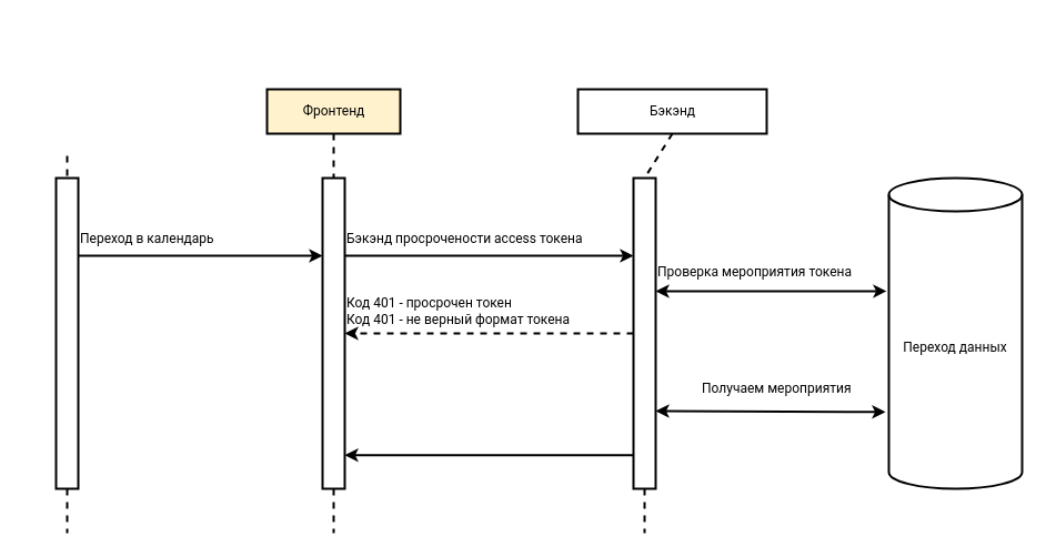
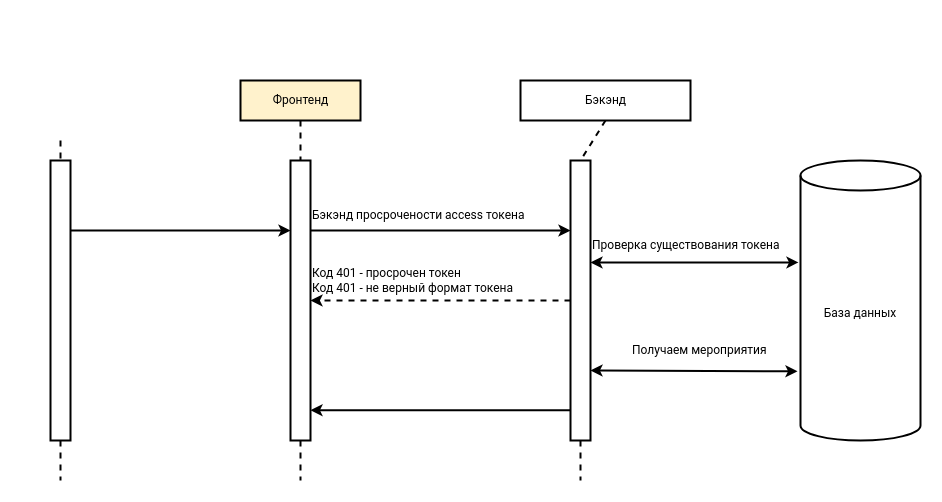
  <mxCell id="0" />
  <mxCell id="1" parent="0" />
  <mxCell id="2" style="edgeStyle=none;rounded=0;orthogonalLoop=1;jettySize=auto;html=1;exitX=0.5;exitY=1;exitDx=0;exitDy=0;entryX=0.5;entryY=0;entryDx=0;entryDy=0;startArrow=none;startFill=0;strokeWidth=2;endArrow=none;endFill=0;dashed=1;fontFamily=Roboto;fontSource=https%3A%2F%2Ffonts.googleapis.com%2Fcss%3Ffamily%3DRoboto;" parent="1" source="3" target="6" edge="1"><mxGeometry relative="1" as="geometry" /></mxCell>
  <mxCell id="3" value="" style="html=1;strokeWidth=2;fillColor=none;strokeColor=none;fontFamily=Roboto;fontSource=https%3A%2F%2Ffonts.googleapis.com%2Fcss%3Ffamily%3DRoboto;" parent="1" vertex="1"><mxGeometry x="20" y="20" width="80" height="120" as="geometry" /></mxCell>
  <mxCell id="4" style="edgeStyle=orthogonalEdgeStyle;rounded=0;orthogonalLoop=1;jettySize=auto;html=1;exitX=1;exitY=0.25;exitDx=0;exitDy=0;entryX=0;entryY=0.25;entryDx=0;entryDy=0;strokeWidth=2;fontFamily=Roboto;fontSource=https%3A%2F%2Ffonts.googleapis.com%2Fcss%3Ffamily%3DRoboto;" parent="1" source="6" target="9" edge="1"><mxGeometry relative="1" as="geometry" /></mxCell>
  <mxCell id="5" style="edgeStyle=none;rounded=0;orthogonalLoop=1;jettySize=auto;html=1;exitX=0.5;exitY=1;exitDx=0;exitDy=0;dashed=1;startArrow=none;startFill=0;endArrow=none;endFill=0;strokeWidth=2;fontFamily=Roboto;fontSource=https%3A%2F%2Ffonts.googleapis.com%2Fcss%3Ffamily%3DRoboto;" parent="1" source="6" edge="1"><mxGeometry relative="1" as="geometry"><mxPoint x="60" y="480" as="targetPoint" /></mxGeometry></mxCell>
  <mxCell id="6" value="" style="html=1;strokeWidth=2;fontFamily=Roboto;fontSource=https%3A%2F%2Ffonts.googleapis.com%2Fcss%3Ffamily%3DRoboto;" parent="1" vertex="1"><mxGeometry x="50" y="160" width="20" height="280" as="geometry" /></mxCell>
  <mxCell id="7" style="edgeStyle=orthogonalEdgeStyle;rounded=0;orthogonalLoop=1;jettySize=auto;html=1;exitX=1;exitY=0.25;exitDx=0;exitDy=0;entryX=0;entryY=0.25;entryDx=0;entryDy=0;strokeWidth=2;fontFamily=Roboto;fontSource=https%3A%2F%2Ffonts.googleapis.com%2Fcss%3Ffamily%3DRoboto;" parent="1" source="9" target="14" edge="1"><mxGeometry relative="1" as="geometry" /></mxCell>
  <mxCell id="8" style="edgeStyle=none;rounded=0;orthogonalLoop=1;jettySize=auto;html=1;exitX=0.5;exitY=1;exitDx=0;exitDy=0;dashed=1;startArrow=none;startFill=0;endArrow=none;endFill=0;strokeWidth=2;fontFamily=Roboto;fontSource=https%3A%2F%2Ffonts.googleapis.com%2Fcss%3Ffamily%3DRoboto;" parent="1" source="9" edge="1"><mxGeometry relative="1" as="geometry"><mxPoint x="300" y="480" as="targetPoint" /></mxGeometry></mxCell>
  <mxCell id="9" value="" style="html=1;strokeWidth=2;fontFamily=Roboto;fontSource=https%3A%2F%2Ffonts.googleapis.com%2Fcss%3Ffamily%3DRoboto;" parent="1" vertex="1"><mxGeometry x="290" y="160" width="20" height="280" as="geometry" /></mxCell>
  <mxCell id="10" style="rounded=0;orthogonalLoop=1;jettySize=auto;html=1;entryX=-0.017;entryY=0.364;entryDx=0;entryDy=0;entryPerimeter=0;strokeWidth=2;startArrow=classic;startFill=1;fontFamily=Roboto;fontSource=https%3A%2F%2Ffonts.googleapis.com%2Fcss%3Ffamily%3DRoboto;" parent="1" target="22" edge="1"><mxGeometry relative="1" as="geometry"><mxPoint x="590" y="262" as="sourcePoint" /></mxGeometry></mxCell>
  <mxCell id="11" style="edgeStyle=none;rounded=0;orthogonalLoop=1;jettySize=auto;html=1;exitX=0;exitY=0.892;exitDx=0;exitDy=0;entryX=1;entryY=0.892;entryDx=0;entryDy=0;startArrow=none;startFill=0;strokeWidth=2;exitPerimeter=0;entryPerimeter=0;fontFamily=Roboto;fontSource=https%3A%2F%2Ffonts.googleapis.com%2Fcss%3Ffamily%3DRoboto;" parent="1" source="14" target="9" edge="1"><mxGeometry relative="1" as="geometry" /></mxCell>
  <mxCell id="12" style="edgeStyle=none;rounded=0;orthogonalLoop=1;jettySize=auto;html=1;exitX=0.5;exitY=1;exitDx=0;exitDy=0;dashed=1;startArrow=none;startFill=0;endArrow=none;endFill=0;strokeWidth=2;fontFamily=Roboto;fontSource=https%3A%2F%2Ffonts.googleapis.com%2Fcss%3Ffamily%3DRoboto;" parent="1" source="14" edge="1"><mxGeometry relative="1" as="geometry"><mxPoint x="580" y="480" as="targetPoint" /></mxGeometry></mxCell>
  <mxCell id="13" style="edgeStyle=none;rounded=0;orthogonalLoop=1;jettySize=auto;html=1;exitX=0;exitY=0.5;exitDx=0;exitDy=0;entryX=1;entryY=0.5;entryDx=0;entryDy=0;dashed=1;startArrow=none;startFill=0;endArrow=classic;endFill=1;strokeWidth=2;fontFamily=Roboto;fontSource=https%3A%2F%2Ffonts.googleapis.com%2Fcss%3Ffamily%3DRoboto;" parent="1" source="14" target="9" edge="1"><mxGeometry relative="1" as="geometry" /></mxCell>
  <mxCell id="14" value="" style="html=1;strokeWidth=2;fontFamily=Roboto;fontSource=https%3A%2F%2Ffonts.googleapis.com%2Fcss%3Ffamily%3DRoboto;" parent="1" vertex="1"><mxGeometry x="570" y="160" width="20" height="280" as="geometry" /></mxCell>
  <mxCell id="15" style="edgeStyle=none;rounded=0;orthogonalLoop=1;jettySize=auto;html=1;exitX=0.5;exitY=1;exitDx=0;exitDy=0;entryX=0.5;entryY=0;entryDx=0;entryDy=0;dashed=1;startArrow=none;startFill=0;endArrow=none;endFill=0;strokeWidth=2;fontFamily=Roboto;fontSource=https%3A%2F%2Ffonts.googleapis.com%2Fcss%3Ffamily%3DRoboto;" parent="1" source="16" target="9" edge="1"><mxGeometry relative="1" as="geometry" /></mxCell>
  <mxCell id="16" value="Фронтенд" style="html=1;strokeWidth=2;fontFamily=Roboto;fontSource=https%3A%2F%2Ffonts.googleapis.com%2Fcss%3Ffamily%3DRoboto;fillColor=#fff2cc;" parent="1" vertex="1"><mxGeometry x="240" y="80" width="120" height="40" as="geometry" /></mxCell>
  <mxCell id="17" style="edgeStyle=none;rounded=0;orthogonalLoop=1;jettySize=auto;html=1;exitX=0.5;exitY=1;exitDx=0;exitDy=0;entryX=0.5;entryY=0;entryDx=0;entryDy=0;dashed=1;startArrow=none;startFill=0;endArrow=none;endFill=0;strokeWidth=2;fontFamily=Roboto;fontSource=https%3A%2F%2Ffonts.googleapis.com%2Fcss%3Ffamily%3DRoboto;" parent="1" source="18" target="14" edge="1"><mxGeometry relative="1" as="geometry" /></mxCell>
  <mxCell id="18" value="Бэкэнд" style="html=1;strokeWidth=2;fontFamily=Roboto;fontSource=https%3A%2F%2Ffonts.googleapis.com%2Fcss%3Ffamily%3DRoboto;" parent="1" vertex="1"><mxGeometry x="520" y="80" width="170" height="40" as="geometry" /></mxCell>
- <mxCell id="19" value="Переход в календарь" style="text;html=1;align=left;verticalAlign=middle;resizable=0;points=[];autosize=1;strokeColor=none;fillColor=none;fontFamily=Roboto;fontSource=https%3A%2F%2Ffonts.googleapis.com%2Fcss%3Ffamily%3DRoboto;" parent="1" vertex="1"><mxGeometry x="70" y="200" width="140" height="30" as="geometry" /></mxCell>
  <mxCell id="20" value="Бэкэнд просрочености access токена" style="text;html=1;align=left;verticalAlign=middle;resizable=0;points=[];autosize=1;strokeColor=none;fillColor=none;fontFamily=Roboto;fontSource=https%3A%2F%2Ffonts.googleapis.com%2Fcss%3Ffamily%3DRoboto;" parent="1" vertex="1"><mxGeometry x="310" y="200" width="250" height="30" as="geometry" /></mxCell>
  <mxCell id="21" style="edgeStyle=none;rounded=0;orthogonalLoop=1;jettySize=auto;html=1;exitX=-0.025;exitY=0.753;exitDx=0;exitDy=0;exitPerimeter=0;entryX=1;entryY=0.75;entryDx=0;entryDy=0;startArrow=classic;startFill=1;strokeWidth=2;fontFamily=Roboto;fontSource=https%3A%2F%2Ffonts.googleapis.com%2Fcss%3Ffamily%3DRoboto;" parent="1" source="22" target="14" edge="1"><mxGeometry relative="1" as="geometry" /></mxCell>
- <mxCell id="22" value="Переход данных" style="shape=cylinder3;whiteSpace=wrap;html=1;boundedLbl=1;backgroundOutline=1;size=15;strokeWidth=2;fontFamily=Roboto;fontSource=https%3A%2F%2Ffonts.googleapis.com%2Fcss%3Ffamily%3DRoboto;" parent="1" vertex="1"><mxGeometry x="800" y="160" width="120" height="280" as="geometry" /></mxCell>
- <mxCell id="23" value="Проверка мероприятия токена" style="text;html=1;align=left;verticalAlign=middle;resizable=0;points=[];autosize=1;strokeColor=none;fillColor=none;fontFamily=Roboto;fontSource=https%3A%2F%2Ffonts.googleapis.com%2Fcss%3Ffamily%3DRoboto;" parent="1" vertex="1"><mxGeometry x="590" y="230" width="210" height="30" as="geometry" /></mxCell>
+ <mxCell id="22" value="База данных" style="shape=cylinder3;whiteSpace=wrap;html=1;boundedLbl=1;backgroundOutline=1;size=15;strokeWidth=2;fontFamily=Roboto;fontSource=https%3A%2F%2Ffonts.googleapis.com%2Fcss%3Ffamily%3DRoboto;" parent="1" vertex="1"><mxGeometry x="800" y="160" width="120" height="280" as="geometry" /></mxCell>
+ <mxCell id="23" value="Проверка существования токена" style="text;html=1;align=left;verticalAlign=middle;resizable=0;points=[];autosize=1;strokeColor=none;fillColor=none;fontFamily=Roboto;fontSource=https%3A%2F%2Ffonts.googleapis.com%2Fcss%3Ffamily%3DRoboto;" parent="1" vertex="1"><mxGeometry x="590" y="230" width="210" height="30" as="geometry" /></mxCell>
  <mxCell id="24" value="Получаем мероприятия" style="text;html=1;align=left;verticalAlign=middle;resizable=0;points=[];autosize=1;strokeColor=none;fillColor=none;fontFamily=Roboto;fontSource=https%3A%2F%2Ffonts.googleapis.com%2Fcss%3Ffamily%3DRoboto;" parent="1" vertex="1"><mxGeometry x="630" y="335" width="160" height="30" as="geometry" /></mxCell>
  <mxCell id="25" value="Код 401 - просрочен токен&lt;br&gt;&lt;div style=&quot;&quot;&gt;&lt;span style=&quot;background-color: initial;&quot;&gt;Код 401 - не верный формат токена&lt;/span&gt;&lt;/div&gt;" style="text;html=1;align=left;verticalAlign=middle;resizable=0;points=[];autosize=1;strokeColor=none;fillColor=none;fontFamily=Roboto;fontSource=https%3A%2F%2Ffonts.googleapis.com%2Fcss%3Ffamily%3DRoboto;" parent="1" vertex="1"><mxGeometry x="310" y="260" width="220" height="40" as="geometry" /></mxCell>
